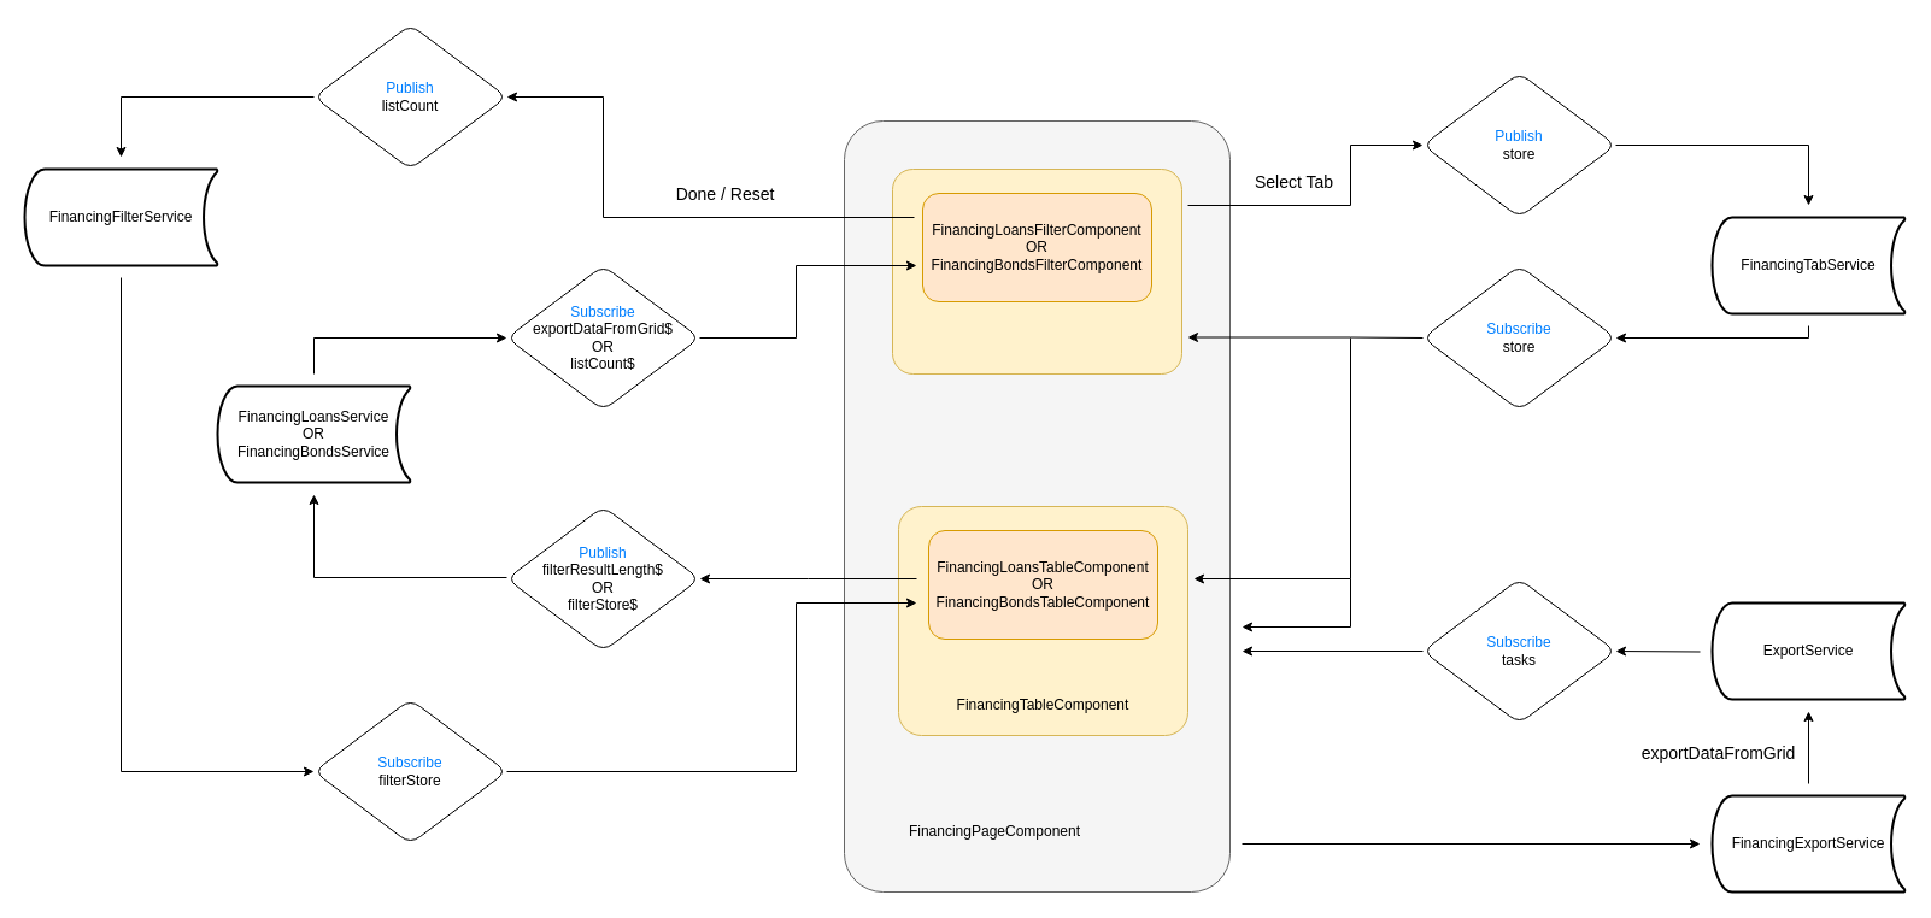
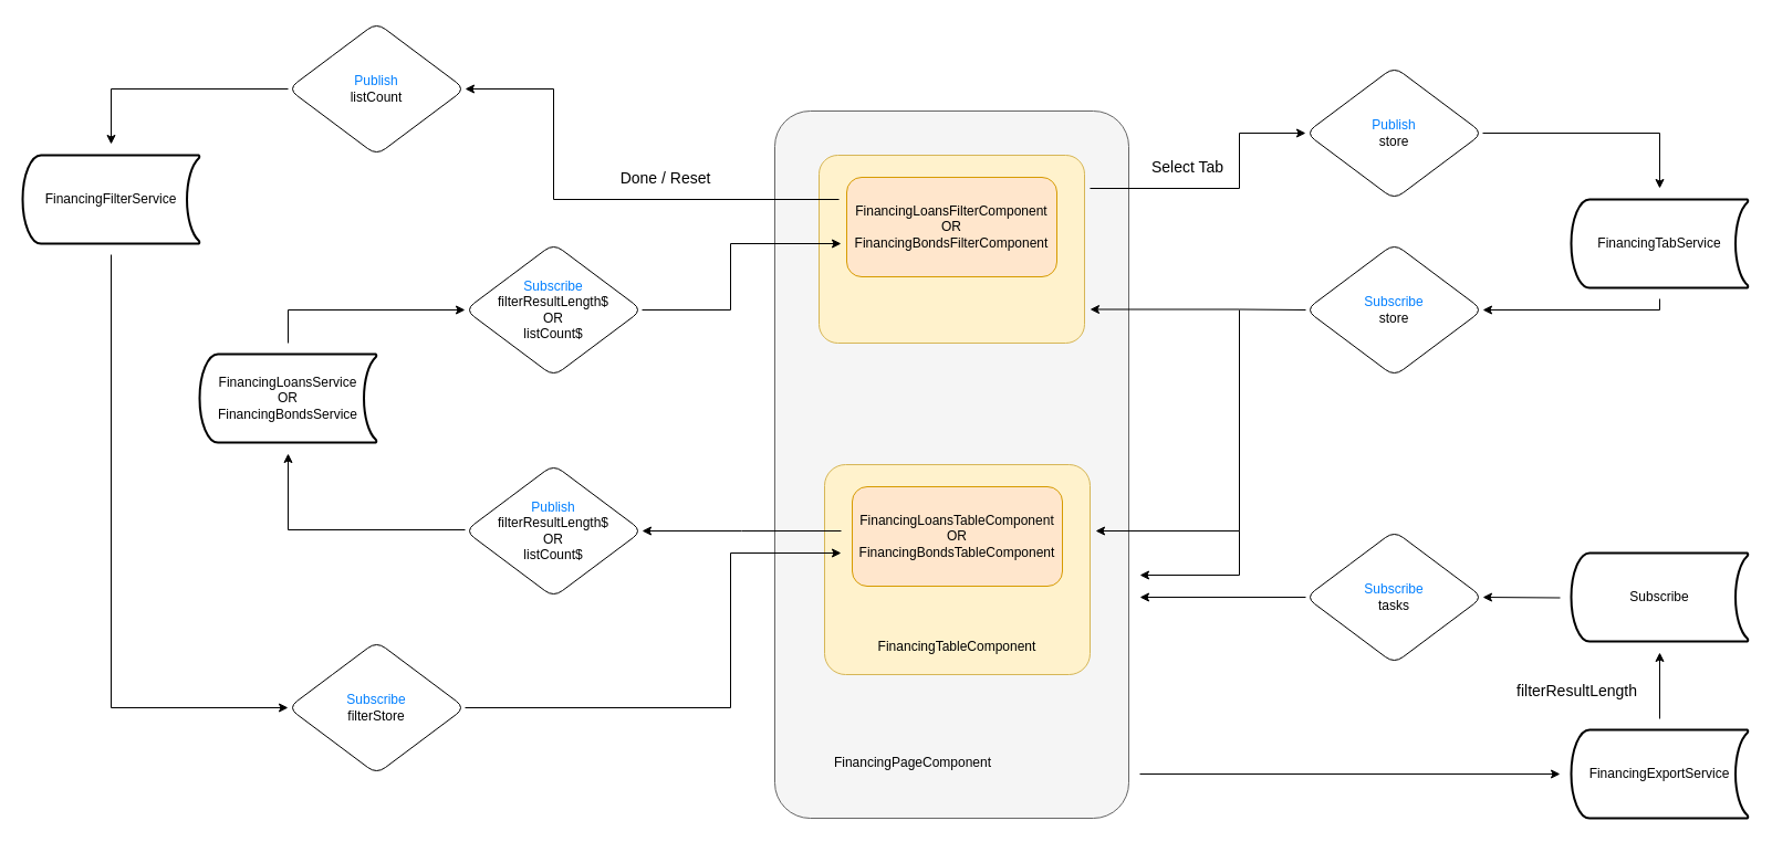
  <mxCell id="0" />
  <mxCell id="1" parent="0" />
  <mxCell id="2" value="&lt;p style=&quot;line-height: 1;&quot;&gt;&lt;br&gt;&lt;/p&gt;" style="rounded=1;arcSize=10;html=1;align=center;whiteSpace=wrap;fillStyle=auto;glass=0;fillColor=#f5f5f5;strokeColor=#666666;fontColor=#333333;" parent="1" vertex="1"><mxGeometry x="700" y="100" width="320" height="640" as="geometry" /></mxCell>
  <mxCell id="3" value="&lt;font color=&quot;#007fff&quot;&gt;Subscribe&lt;/font&gt;&lt;br&gt;filterStore" style="shape=rhombus;perimeter=rhombusPerimeter;whiteSpace=wrap;html=1;align=center;rounded=1;" parent="1" vertex="1"><mxGeometry x="260" y="580" width="160" height="120" as="geometry" /></mxCell>
  <mxCell id="4" value="FinancingPageComponent" style="text;html=1;strokeColor=none;fillColor=none;align=center;verticalAlign=middle;whiteSpace=wrap;rounded=0;glass=0;fillStyle=auto;" parent="1" vertex="1"><mxGeometry x="745" y="670" width="160" height="40" as="geometry" /></mxCell>
  <mxCell id="5" value="" style="rounded=1;arcSize=10;whiteSpace=wrap;html=1;align=center;fillColor=#fff2cc;strokeColor=#d6b656;gradientColor=none;" parent="1" vertex="1"><mxGeometry x="740" y="140" width="240" height="170" as="geometry" /></mxCell>
  <mxCell id="6" value="" style="rounded=1;arcSize=10;whiteSpace=wrap;html=1;align=center;fillColor=#fff2cc;strokeColor=#d6b656;" parent="1" vertex="1"><mxGeometry x="745" y="420" width="240" height="190" as="geometry" /></mxCell>
  <mxCell id="7" value="FinancingFilterService" style="strokeWidth=2;html=1;shape=mxgraph.flowchart.stored_data;whiteSpace=wrap;glass=0;fillStyle=auto;strokeColor=default;fillColor=none;gradientColor=none;rounded=0;" parent="1" vertex="1"><mxGeometry x="20" y="140" width="160" height="80" as="geometry" /></mxCell>
  <mxCell id="8" value="&lt;font color=&quot;#007fff&quot;&gt;Publish&lt;/font&gt;&lt;br&gt;listCount" style="shape=rhombus;perimeter=rhombusPerimeter;whiteSpace=wrap;html=1;align=center;rounded=1;" parent="1" vertex="1"><mxGeometry x="260" y="20" width="160" height="120" as="geometry" /></mxCell>
  <mxCell id="9" value="FinancingExportService" style="strokeWidth=2;html=1;shape=mxgraph.flowchart.stored_data;whiteSpace=wrap;glass=0;fillStyle=auto;strokeColor=default;fillColor=none;gradientColor=none;rounded=0;" parent="1" vertex="1"><mxGeometry x="1420" y="660" width="160" height="80" as="geometry" /></mxCell>
  <mxCell id="10" value="" style="endArrow=classic;html=1;rounded=0;strokeColor=default;fontColor=#3399FF;" parent="1" edge="1"><mxGeometry width="50" height="50" relative="1" as="geometry"><mxPoint x="758" y="180" as="sourcePoint" /><mxPoint x="420" y="80" as="targetPoint" /><Array as="points"><mxPoint x="500" y="180" /><mxPoint x="500" y="80" /></Array></mxGeometry></mxCell>
  <mxCell id="11" value="Done / Reset" style="edgeLabel;html=1;align=center;verticalAlign=middle;resizable=0;points=[];fontSize=14;rounded=0;" parent="10" vertex="1" connectable="0"><mxGeometry x="0.096" y="3" relative="1" as="geometry"><mxPoint x="82" y="-23" as="offset" /></mxGeometry></mxCell>
  <mxCell id="12" value="" style="endArrow=classic;html=1;rounded=0;fontSize=11;startSize=6;endSize=6;" parent="1" edge="1"><mxGeometry width="50" height="50" relative="1" as="geometry"><mxPoint x="260" y="80" as="sourcePoint" /><mxPoint x="100" y="130" as="targetPoint" /><Array as="points"><mxPoint x="100" y="80" /></Array></mxGeometry></mxCell>
  <mxCell id="13" value="" style="endArrow=none;html=1;rounded=0;fontSize=11;startSize=6;endSize=6;targetPerimeterSpacing=6;sourcePerimeterSpacing=6;startArrow=classic;startFill=1;jumpStyle=none;endFill=0;" parent="1" edge="1"><mxGeometry width="50" height="50" relative="1" as="geometry"><mxPoint x="580" y="480" as="sourcePoint" /><mxPoint x="760" y="480" as="targetPoint" /><Array as="points"><mxPoint x="670" y="480" /></Array></mxGeometry></mxCell>
  <mxCell id="14" value="" style="endArrow=classic;html=1;rounded=0;fontSize=11;startSize=6;endSize=6;" parent="1" edge="1"><mxGeometry width="50" height="50" relative="1" as="geometry"><mxPoint x="100" y="230" as="sourcePoint" /><mxPoint x="260" y="640" as="targetPoint" /><Array as="points"><mxPoint x="100" y="640" /></Array></mxGeometry></mxCell>
  <mxCell id="15" value="" style="endArrow=classic;html=1;rounded=0;fontSize=14;fontColor=#3399FF;startSize=6;endSize=6;sourcePerimeterSpacing=6;targetPerimeterSpacing=6;jumpStyle=none;" parent="1" edge="1"><mxGeometry width="50" height="50" relative="1" as="geometry"><mxPoint x="1030" y="700" as="sourcePoint" /><mxPoint x="1410" y="700" as="targetPoint" /></mxGeometry></mxCell>
  <mxCell id="16" value="FinancingTableComponent" style="text;html=1;strokeColor=none;fillColor=none;align=center;verticalAlign=middle;whiteSpace=wrap;rounded=0;glass=0;fillStyle=auto;" vertex="1" parent="1"><mxGeometry x="785" y="565" width="160" height="40" as="geometry" /></mxCell>
  <mxCell id="17" value="FinancingLoansTableComponent&lt;br&gt;OR&lt;br&gt;FinancingBondsTableComponent" style="rounded=1;whiteSpace=wrap;html=1;fillColor=#ffe6cc;strokeColor=#d79b00;" vertex="1" parent="1"><mxGeometry x="770" y="440" width="190" height="90" as="geometry" /></mxCell>
  <mxCell id="18" value="FinancingLoansFilterComponent&lt;br&gt;OR&lt;br&gt;FinancingBondsFilterComponent" style="rounded=1;whiteSpace=wrap;html=1;fillColor=#ffe6cc;strokeColor=#d79b00;" vertex="1" parent="1"><mxGeometry x="765" y="160" width="190" height="90" as="geometry" /></mxCell>
  <mxCell id="19" value="FinancingLoansService&lt;br&gt;OR&lt;br&gt;FinancingBondsService" style="strokeWidth=2;html=1;shape=mxgraph.flowchart.stored_data;whiteSpace=wrap;glass=0;fillStyle=auto;strokeColor=default;fillColor=none;gradientColor=none;rounded=0;" vertex="1" parent="1"><mxGeometry x="180" y="320" width="160" height="80" as="geometry" /></mxCell>
  <mxCell id="20" value="FinancingTabService" style="strokeWidth=2;html=1;shape=mxgraph.flowchart.stored_data;whiteSpace=wrap;glass=0;fillStyle=auto;strokeColor=default;fillColor=none;gradientColor=none;rounded=0;" vertex="1" parent="1"><mxGeometry x="1420" y="180" width="160" height="80" as="geometry" /></mxCell>
  <mxCell id="21" value="" style="endArrow=none;html=1;rounded=0;strokeColor=default;fontColor=#3399FF;startArrow=classic;startFill=1;endFill=0;" edge="1" parent="1"><mxGeometry width="50" height="50" relative="1" as="geometry"><mxPoint x="1180" y="120" as="sourcePoint" /><mxPoint x="985" y="170" as="targetPoint" /><Array as="points"><mxPoint x="1120" y="120" /><mxPoint x="1120" y="170" /></Array></mxGeometry></mxCell>
  <mxCell id="22" value="Select Tab" style="edgeLabel;html=1;align=center;verticalAlign=middle;resizable=0;points=[];fontSize=14;rounded=0;" vertex="1" connectable="0" parent="21"><mxGeometry x="0.096" y="3" relative="1" as="geometry"><mxPoint x="-24" y="-23" as="offset" /></mxGeometry></mxCell>
  <mxCell id="23" value="&lt;font color=&quot;#007fff&quot;&gt;Publish&lt;/font&gt;&lt;br&gt;store" style="shape=rhombus;perimeter=rhombusPerimeter;whiteSpace=wrap;html=1;align=center;rounded=1;" vertex="1" parent="1"><mxGeometry x="1180" y="60" width="160" height="120" as="geometry" /></mxCell>
  <mxCell id="24" value="&lt;font color=&quot;#007fff&quot;&gt;Subscribe&lt;/font&gt;&lt;br&gt;store" style="shape=rhombus;perimeter=rhombusPerimeter;whiteSpace=wrap;html=1;align=center;rounded=1;" vertex="1" parent="1"><mxGeometry x="1180" y="220" width="160" height="120" as="geometry" /></mxCell>
  <mxCell id="25" value="" style="endArrow=classic;html=1;rounded=0;strokeColor=default;fontColor=#3399FF;startArrow=none;startFill=0;endFill=1;" edge="1" parent="1"><mxGeometry width="50" height="50" relative="1" as="geometry"><mxPoint x="1180" y="280" as="sourcePoint" /><mxPoint x="985" y="279.5" as="targetPoint" /><Array as="points"><mxPoint x="1120" y="279.5" /></Array></mxGeometry></mxCell>
  <mxCell id="26" value="" style="endArrow=classic;html=1;rounded=0;strokeColor=default;fontColor=#3399FF;startArrow=none;startFill=0;endFill=1;" edge="1" parent="1"><mxGeometry width="50" height="50" relative="1" as="geometry"><mxPoint x="1500" y="270" as="sourcePoint" /><mxPoint x="1340" y="280" as="targetPoint" /><Array as="points"><mxPoint x="1500" y="280" /></Array></mxGeometry></mxCell>
  <mxCell id="27" value="" style="endArrow=none;html=1;rounded=0;strokeColor=default;fontColor=#3399FF;startArrow=classic;startFill=1;endFill=0;" edge="1" parent="1"><mxGeometry width="50" height="50" relative="1" as="geometry"><mxPoint x="1500" y="170" as="sourcePoint" /><mxPoint x="1340" y="120" as="targetPoint" /><Array as="points"><mxPoint x="1500" y="120" /></Array></mxGeometry></mxCell>
  <mxCell id="28" value="" style="endArrow=classic;html=1;rounded=0;strokeColor=default;fontColor=#3399FF;startArrow=none;startFill=0;endFill=1;" edge="1" parent="1"><mxGeometry width="50" height="50" relative="1" as="geometry"><mxPoint x="1120" y="280" as="sourcePoint" /><mxPoint x="990" y="480" as="targetPoint" /><Array as="points"><mxPoint x="1120" y="480" /></Array></mxGeometry></mxCell>
  <mxCell id="29" value="" style="endArrow=classic;html=1;rounded=0;strokeColor=default;fontColor=#3399FF;startArrow=none;startFill=0;endFill=1;" edge="1" parent="1"><mxGeometry width="50" height="50" relative="1" as="geometry"><mxPoint x="1120" y="480" as="sourcePoint" /><mxPoint x="1030" y="520" as="targetPoint" /><Array as="points"><mxPoint x="1120" y="520" /></Array></mxGeometry></mxCell>
- <mxCell id="30" value="&lt;font color=&quot;#007fff&quot;&gt;Subscribe&lt;/font&gt;&lt;br&gt;exportDataFromGrid$&lt;br&gt;OR&lt;br&gt;listCount$" style="shape=rhombus;perimeter=rhombusPerimeter;whiteSpace=wrap;html=1;align=center;rounded=1;" vertex="1" parent="1"><mxGeometry x="420" y="220" width="160" height="120" as="geometry" /></mxCell>
- <mxCell id="31" value="&lt;font color=&quot;#007fff&quot;&gt;Publish&lt;/font&gt;&lt;br&gt;filterResultLength$&lt;br&gt;OR&lt;br&gt;filterStore$" style="shape=rhombus;perimeter=rhombusPerimeter;whiteSpace=wrap;html=1;align=center;rounded=1;" vertex="1" parent="1"><mxGeometry x="420" y="420" width="160" height="120" as="geometry" /></mxCell>
+ <mxCell id="30" value="&lt;font color=&quot;#007fff&quot;&gt;Subscribe&lt;/font&gt;&lt;br&gt;filterResultLength$&lt;br&gt;OR&lt;br&gt;listCount$" style="shape=rhombus;perimeter=rhombusPerimeter;whiteSpace=wrap;html=1;align=center;rounded=1;" vertex="1" parent="1"><mxGeometry x="420" y="220" width="160" height="120" as="geometry" /></mxCell>
+ <mxCell id="31" value="&lt;font color=&quot;#007fff&quot;&gt;Publish&lt;/font&gt;&lt;br&gt;filterResultLength$&lt;br&gt;OR&lt;br&gt;listCount$" style="shape=rhombus;perimeter=rhombusPerimeter;whiteSpace=wrap;html=1;align=center;rounded=1;" vertex="1" parent="1"><mxGeometry x="420" y="420" width="160" height="120" as="geometry" /></mxCell>
  <mxCell id="32" value="" style="endArrow=classic;html=1;rounded=0;fontSize=11;startSize=6;endSize=6;targetPerimeterSpacing=6;sourcePerimeterSpacing=6;startArrow=none;startFill=0;jumpStyle=none;endFill=1;" edge="1" parent="1"><mxGeometry width="50" height="50" relative="1" as="geometry"><mxPoint x="420" y="640" as="sourcePoint" /><mxPoint x="760" y="500" as="targetPoint" /><Array as="points"><mxPoint x="660" y="640" /><mxPoint x="660" y="500" /></Array></mxGeometry></mxCell>
  <mxCell id="33" value="" style="endArrow=none;html=1;rounded=0;fontSize=11;startSize=6;endSize=6;targetPerimeterSpacing=6;sourcePerimeterSpacing=6;startArrow=classic;startFill=1;jumpStyle=none;endFill=0;" edge="1" parent="1"><mxGeometry width="50" height="50" relative="1" as="geometry"><mxPoint x="260" y="410" as="sourcePoint" /><mxPoint x="420" y="479" as="targetPoint" /><Array as="points"><mxPoint x="260" y="479" /></Array></mxGeometry></mxCell>
  <mxCell id="34" value="" style="endArrow=classic;html=1;rounded=0;fontSize=11;startSize=6;endSize=6;targetPerimeterSpacing=6;sourcePerimeterSpacing=6;startArrow=none;startFill=0;jumpStyle=none;endFill=1;" edge="1" parent="1"><mxGeometry width="50" height="50" relative="1" as="geometry"><mxPoint x="260" y="310" as="sourcePoint" /><mxPoint x="420" y="280" as="targetPoint" /><Array as="points"><mxPoint x="260" y="280" /></Array></mxGeometry></mxCell>
  <mxCell id="35" value="" style="endArrow=classic;html=1;rounded=0;fontSize=11;startSize=6;endSize=6;targetPerimeterSpacing=6;sourcePerimeterSpacing=6;startArrow=none;startFill=0;jumpStyle=none;endFill=1;" edge="1" parent="1"><mxGeometry width="50" height="50" relative="1" as="geometry"><mxPoint x="580" y="280" as="sourcePoint" /><mxPoint x="760" y="220" as="targetPoint" /><Array as="points"><mxPoint x="660" y="280" /><mxPoint x="660" y="220" /></Array></mxGeometry></mxCell>
- <mxCell id="36" value="ExportService" style="strokeWidth=2;html=1;shape=mxgraph.flowchart.stored_data;whiteSpace=wrap;glass=0;fillStyle=auto;strokeColor=default;fillColor=none;gradientColor=none;rounded=0;" vertex="1" parent="1"><mxGeometry x="1420" y="500" width="160" height="80" as="geometry" /></mxCell>
+ <mxCell id="36" value="Subscribe" style="strokeWidth=2;html=1;shape=mxgraph.flowchart.stored_data;whiteSpace=wrap;glass=0;fillStyle=auto;strokeColor=default;fillColor=none;gradientColor=none;rounded=0;" vertex="1" parent="1"><mxGeometry x="1420" y="500" width="160" height="80" as="geometry" /></mxCell>
  <mxCell id="37" value="&lt;font color=&quot;#007fff&quot;&gt;Subscribe&lt;/font&gt;&lt;br&gt;tasks" style="shape=rhombus;perimeter=rhombusPerimeter;whiteSpace=wrap;html=1;align=center;rounded=1;" vertex="1" parent="1"><mxGeometry x="1180" y="480" width="160" height="120" as="geometry" /></mxCell>
  <mxCell id="38" value="" style="endArrow=none;html=1;rounded=0;fontSize=14;fontColor=#3399FF;startSize=6;endSize=6;sourcePerimeterSpacing=6;targetPerimeterSpacing=6;jumpStyle=none;startArrow=classic;startFill=1;endFill=0;" edge="1" parent="1"><mxGeometry width="50" height="50" relative="1" as="geometry"><mxPoint x="1030" y="540" as="sourcePoint" /><mxPoint x="1180" y="540" as="targetPoint" /></mxGeometry></mxCell>
  <mxCell id="39" value="" style="endArrow=none;html=1;rounded=0;fontSize=14;fontColor=#3399FF;startSize=6;endSize=6;sourcePerimeterSpacing=6;targetPerimeterSpacing=6;jumpStyle=none;startArrow=classic;startFill=1;endFill=0;exitX=1;exitY=0.5;exitDx=0;exitDy=0;" edge="1" parent="1" source="37"><mxGeometry width="50" height="50" relative="1" as="geometry"><mxPoint x="1360" y="541" as="sourcePoint" /><mxPoint x="1410" y="540.5" as="targetPoint" /></mxGeometry></mxCell>
  <mxCell id="40" value="" style="endArrow=none;html=1;rounded=0;fontSize=14;fontColor=#3399FF;startSize=6;endSize=6;sourcePerimeterSpacing=6;targetPerimeterSpacing=6;jumpStyle=none;startArrow=classic;startFill=1;endFill=0;" edge="1" parent="1"><mxGeometry width="50" height="50" relative="1" as="geometry"><mxPoint x="1500" y="590" as="sourcePoint" /><mxPoint x="1500" y="650" as="targetPoint" /></mxGeometry></mxCell>
- <mxCell id="41" value="exportDataFromGrid" style="text;html=1;align=center;verticalAlign=middle;resizable=0;points=[];autosize=1;strokeColor=none;fillColor=none;fontSize=14;fontColor=#000000;rounded=0;" vertex="1" parent="1"><mxGeometry x="1350" y="610" width="150" height="30" as="geometry" /></mxCell>
+ <mxCell id="41" value="filterResultLength" style="text;html=1;align=center;verticalAlign=middle;resizable=0;points=[];autosize=1;strokeColor=none;fillColor=none;fontSize=14;fontColor=#000000;rounded=0;" vertex="1" parent="1"><mxGeometry x="1350" y="610" width="150" height="30" as="geometry" /></mxCell>
